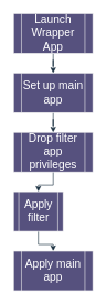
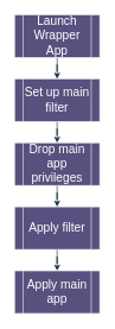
  <mxCell id="0" />
  <mxCell id="1" parent="0" />
  <mxCell id="2" value="" style="edgeStyle=orthogonalEdgeStyle;rounded=0;orthogonalLoop=1;jettySize=auto;html=1;labelBackgroundColor=none;strokeColor=#182E3E;fontColor=default;" edge="1" parent="1" source="3" target="5"><mxGeometry relative="1" as="geometry" /></mxCell>
  <mxCell id="3" value="&lt;font style=&quot;font-size: 17px;&quot;&gt;Launch Wrapper App&lt;/font&gt;" style="shape=process;whiteSpace=wrap;html=1;backgroundOutline=1;labelBackgroundColor=none;fillColor=#56517E;strokeColor=#EEEEEE;fontColor=#FFFFFF;" vertex="1" parent="1"><mxGeometry x="20" y="20" width="120" height="60" as="geometry" /></mxCell>
  <mxCell id="4" value="" style="edgeStyle=orthogonalEdgeStyle;rounded=0;orthogonalLoop=1;jettySize=auto;html=1;labelBackgroundColor=none;strokeColor=#182E3E;fontColor=default;" edge="1" parent="1" source="5" target="7"><mxGeometry relative="1" as="geometry" /></mxCell>
- <mxCell id="5" value="&lt;font style=&quot;font-size: 17px;&quot;&gt;Set up main app&lt;/font&gt;" style="shape=process;whiteSpace=wrap;html=1;backgroundOutline=1;labelBackgroundColor=none;fillColor=#56517E;strokeColor=#EEEEEE;fontColor=#FFFFFF;" vertex="1" parent="1"><mxGeometry x="20" y="110" width="120" height="60" as="geometry" /></mxCell>
+ <mxCell id="5" value="&lt;font style=&quot;font-size: 17px;&quot;&gt;Set up main filter&lt;/font&gt;" style="shape=process;whiteSpace=wrap;html=1;backgroundOutline=1;labelBackgroundColor=none;fillColor=#56517E;strokeColor=#EEEEEE;fontColor=#FFFFFF;" vertex="1" parent="1"><mxGeometry x="20" y="110" width="120" height="60" as="geometry" /></mxCell>
  <mxCell id="6" value="" style="edgeStyle=orthogonalEdgeStyle;rounded=0;orthogonalLoop=1;jettySize=auto;html=1;labelBackgroundColor=none;strokeColor=#182E3E;fontColor=default;" edge="1" parent="1" source="7" target="9"><mxGeometry relative="1" as="geometry" /></mxCell>
- <mxCell id="7" value="&lt;font style=&quot;font-size: 17px;&quot;&gt;Drop filter app privileges&lt;/font&gt;" style="shape=process;whiteSpace=wrap;html=1;backgroundOutline=1;labelBackgroundColor=none;fillColor=#56517E;strokeColor=#EEEEEE;fontColor=#FFFFFF;" vertex="1" parent="1"><mxGeometry x="20" y="200" width="120" height="60" as="geometry" /></mxCell>
+ <mxCell id="7" value="&lt;font style=&quot;font-size: 17px;&quot;&gt;Drop main app privileges&lt;/font&gt;" style="shape=process;whiteSpace=wrap;html=1;backgroundOutline=1;labelBackgroundColor=none;fillColor=#56517E;strokeColor=#EEEEEE;fontColor=#FFFFFF;" vertex="1" parent="1"><mxGeometry x="20" y="200" width="120" height="60" as="geometry" /></mxCell>
  <mxCell id="8" value="" style="edgeStyle=orthogonalEdgeStyle;rounded=0;orthogonalLoop=1;jettySize=auto;html=1;labelBackgroundColor=none;strokeColor=#182E3E;fontColor=default;" edge="1" parent="1" source="9" target="10"><mxGeometry relative="1" as="geometry" /></mxCell>
- <mxCell id="9" value="&lt;span style=&quot;font-size: 17px;&quot;&gt;Apply filter&lt;/span&gt;" style="shape=process;whiteSpace=wrap;html=1;backgroundOutline=1;labelBackgroundColor=none;fillColor=#56517E;strokeColor=#EEEEEE;fontColor=#FFFFFF;" vertex="1" parent="1"><mxGeometry x="20" y="290" width="75" height="60" as="geometry" /></mxCell>
+ <mxCell id="9" value="&lt;span style=&quot;font-size: 17px;&quot;&gt;Apply filter&lt;/span&gt;" style="shape=process;whiteSpace=wrap;html=1;backgroundOutline=1;labelBackgroundColor=none;fillColor=#56517E;strokeColor=#EEEEEE;fontColor=#FFFFFF;" vertex="1" parent="1"><mxGeometry x="20" y="290" width="120" height="60" as="geometry" /></mxCell>
  <mxCell id="10" value="&lt;span style=&quot;font-size: 17px;&quot;&gt;Apply main app&lt;/span&gt;" style="shape=process;whiteSpace=wrap;html=1;backgroundOutline=1;labelBackgroundColor=none;fillColor=#56517E;strokeColor=#EEEEEE;fontColor=#FFFFFF;" vertex="1" parent="1"><mxGeometry x="20" y="380" width="120" height="60" as="geometry" /></mxCell>
